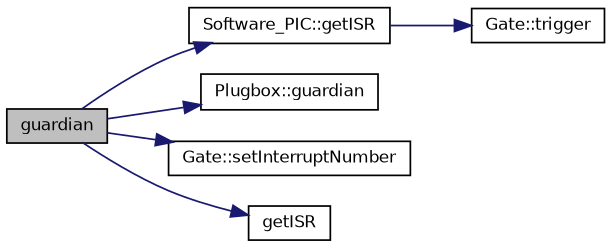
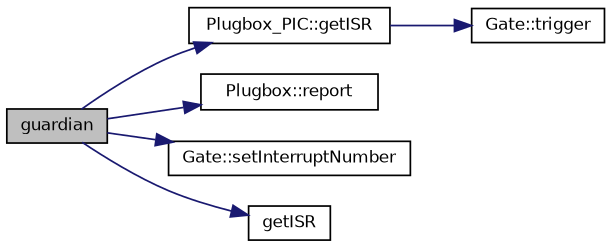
  digraph {
    rankdir=LR
    node [color=black fontname=Helvetica fontsize=10 shape=record]
    edge [color=midnightblue fontname=Helvetica fontsize=10 labelfontname=Helvetica labelfontsize=10 style=solid]
    n1 [fillcolor=grey75 fontcolor=black height=0.2 label=guardian style=filled width=0.4]
-   n2 [height=0.2 label="Software_PIC::getISR" width=0.4]
-   n3 [height=0.2 label="Plugbox::guardian" width=0.4]
+   n2 [height=0.2 label="Plugbox_PIC::getISR" width=0.4]
+   n3 [height=0.2 label="Plugbox::report" width=0.4]
    n4 [height=0.2 label="Gate::setInterruptNumber" width=0.4]
    n5 [height=0.2 label=getISR width=0.4]
    n6 [height=0.2 label="Gate::trigger" width=0.4]
    n1 -> n2
    n1 -> n3
    n1 -> n4
    n1 -> n5
    n2 -> n6
  }
